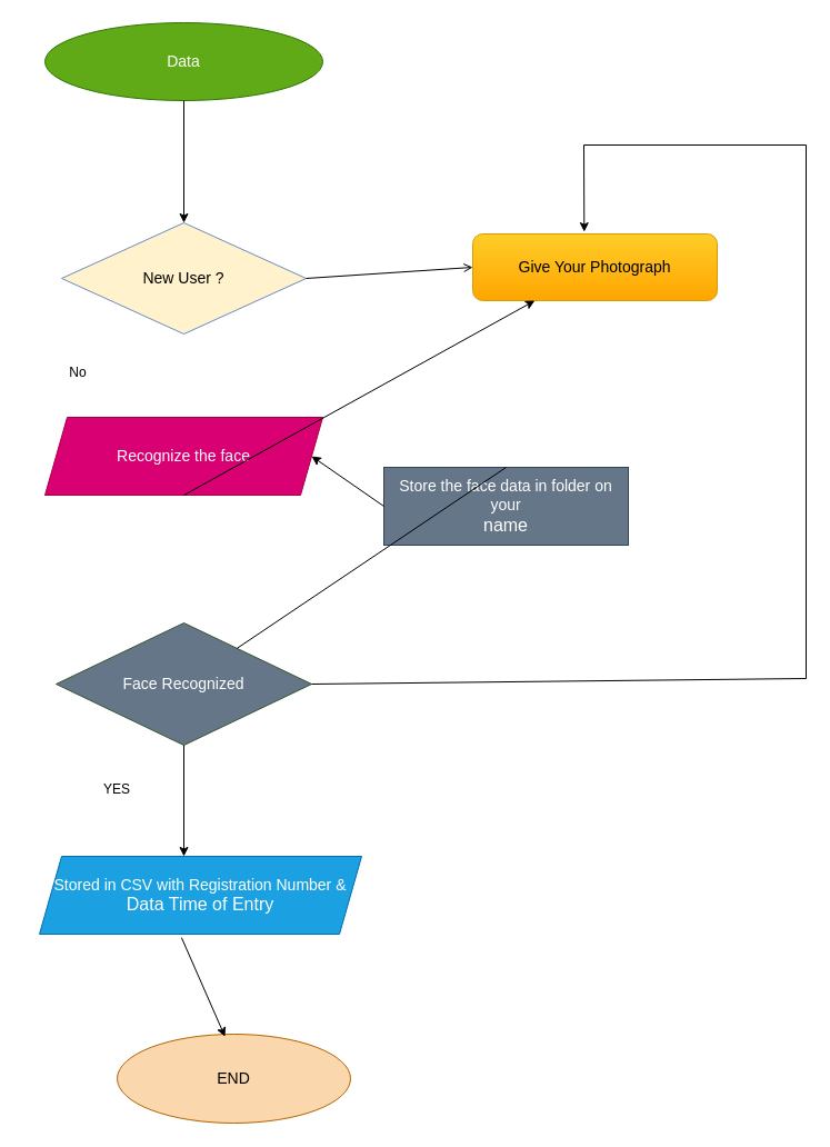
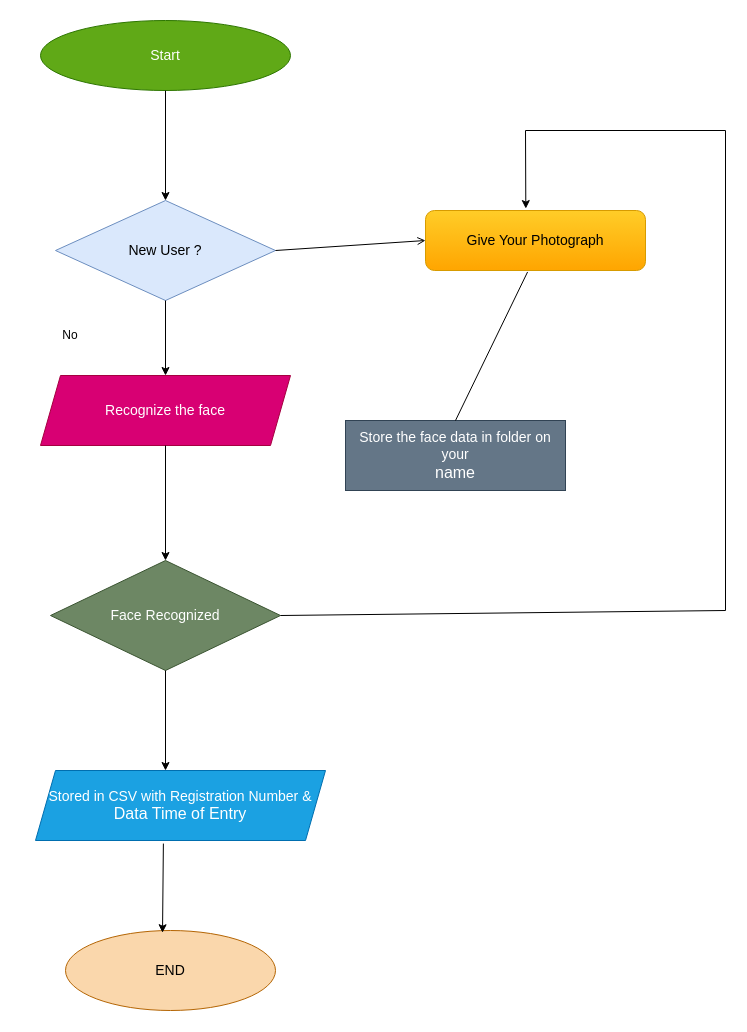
  <mxCell id="0" />
  <mxCell id="1" parent="0" />
- <mxCell id="2" value="&lt;font style=&quot;font-size: 14px;&quot;&gt;Data&lt;/font&gt;" style="ellipse;whiteSpace=wrap;html=1;fillColor=#60a917;strokeColor=#2D7600;fontColor=#ffffff;" vertex="1" parent="1"><mxGeometry x="40" y="20" width="250" height="70" as="geometry" /></mxCell>
- <mxCell id="3" value="&lt;font style=&quot;font-size: 14px;&quot;&gt;New User ?&lt;/font&gt;" style="rhombus;whiteSpace=wrap;html=1;fillColor=#fff2cc;strokeColor=#6c8ebf;" vertex="1" parent="1"><mxGeometry x="55" y="200" width="220" height="100" as="geometry" /></mxCell>
+ <mxCell id="2" value="&lt;font style=&quot;font-size: 14px;&quot;&gt;Start&lt;/font&gt;" style="ellipse;whiteSpace=wrap;html=1;fillColor=#60a917;strokeColor=#2D7600;fontColor=#ffffff;" vertex="1" parent="1"><mxGeometry x="40" y="20" width="250" height="70" as="geometry" /></mxCell>
+ <mxCell id="3" value="&lt;font style=&quot;font-size: 14px;&quot;&gt;New User ?&lt;/font&gt;" style="rhombus;whiteSpace=wrap;html=1;fillColor=#dae8fc;strokeColor=#6c8ebf;" vertex="1" parent="1"><mxGeometry x="55" y="200" width="220" height="100" as="geometry" /></mxCell>
  <mxCell id="4" value="&lt;font style=&quot;font-size: 14px;&quot;&gt;Recognize the face&lt;/font&gt;" style="shape=parallelogram;perimeter=parallelogramPerimeter;whiteSpace=wrap;html=1;fixedSize=1;fillColor=#d80073;fontColor=#ffffff;strokeColor=#A50040;" vertex="1" parent="1"><mxGeometry x="40" y="375" width="250" height="70" as="geometry" /></mxCell>
- <mxCell id="5" value="&lt;font style=&quot;font-size: 14px;&quot;&gt;Face Recognized&lt;/font&gt;" style="rhombus;whiteSpace=wrap;html=1;fillColor=#647687;fontColor=#ffffff;strokeColor=#3A5431;" vertex="1" parent="1"><mxGeometry x="50" y="560" width="230" height="110" as="geometry" /></mxCell>
+ <mxCell id="5" value="&lt;font style=&quot;font-size: 14px;&quot;&gt;Face Recognized&lt;/font&gt;" style="rhombus;whiteSpace=wrap;html=1;fillColor=#6d8764;fontColor=#ffffff;strokeColor=#3A5431;" vertex="1" parent="1"><mxGeometry x="50" y="560" width="230" height="110" as="geometry" /></mxCell>
  <mxCell id="6" value="&lt;font style=&quot;font-size: 14px;&quot;&gt;Stored in CSV with Registration Number &amp;amp;&lt;/font&gt;&lt;div&gt;&lt;font size=&quot;3&quot;&gt;Data Time of Entry&lt;/font&gt;&lt;/div&gt;" style="shape=parallelogram;perimeter=parallelogramPerimeter;whiteSpace=wrap;html=1;fixedSize=1;fillColor=#1ba1e2;strokeColor=#006EAF;fontColor=#ffffff;" vertex="1" parent="1"><mxGeometry x="35" y="770" width="290" height="70" as="geometry" /></mxCell>
- <mxCell id="7" value="&lt;font style=&quot;font-size: 14px;&quot;&gt;END&lt;/font&gt;" style="ellipse;whiteSpace=wrap;html=1;fillColor=#fad7ac;strokeColor=#b46504;" vertex="1" parent="1"><mxGeometry x="105" y="930" width="210" height="80" as="geometry" /></mxCell>
+ <mxCell id="7" value="&lt;font style=&quot;font-size: 14px;&quot;&gt;END&lt;/font&gt;" style="ellipse;whiteSpace=wrap;html=1;fillColor=#fad7ac;strokeColor=#b46504;" vertex="1" parent="1"><mxGeometry x="65" y="930" width="210" height="80" as="geometry" /></mxCell>
  <mxCell id="8" value="&lt;font style=&quot;font-size: 14px;&quot;&gt;Store the face data in folder on your&lt;/font&gt;&lt;div&gt;&lt;font size=&quot;3&quot;&gt;name&lt;/font&gt;&lt;/div&gt;" style="rounded=0;whiteSpace=wrap;html=1;fillColor=#647687;strokeColor=#314354;fontColor=#ffffff;" vertex="1" parent="1"><mxGeometry x="345" y="420" width="220" height="70" as="geometry" /></mxCell>
  <mxCell id="9" value="&lt;font style=&quot;font-size: 14px;&quot;&gt;Give Your Photograph&lt;/font&gt;" style="whiteSpace=wrap;html=1;fillColor=#ffcd28;strokeColor=#d79b00;gradientColor=#ffa500;rounded=1;" vertex="1" parent="1"><mxGeometry x="425" y="210" width="220" height="60" as="geometry" /></mxCell>
  <mxCell id="10" value="" style="endArrow=classic;html=1;rounded=0;exitX=0.5;exitY=1;exitDx=0;exitDy=0;" edge="1" parent="1" source="5"><mxGeometry width="50" height="50" relative="1" as="geometry"><mxPoint x="-75" y="430" as="sourcePoint" /><mxPoint x="165" y="770" as="targetPoint" /></mxGeometry></mxCell>
  <mxCell id="11" value="" style="endArrow=classic;html=1;rounded=0;exitX=0.5;exitY=1;exitDx=0;exitDy=0;entryX=0.5;entryY=0;entryDx=0;entryDy=0;" edge="1" parent="1" source="2" target="3"><mxGeometry width="50" height="50" relative="1" as="geometry"><mxPoint x="105" y="230" as="sourcePoint" /><mxPoint x="155" y="180" as="targetPoint" /></mxGeometry></mxCell>
- <mxCell id="13" value="" style="endArrow=classic;html=1;rounded=0;exitX=0.5;exitY=1;exitDx=0;exitDy=0;" edge="1" parent="1" source="4" target="9"><mxGeometry width="50" height="50" relative="1" as="geometry"><mxPoint x="-75" y="430" as="sourcePoint" /><mxPoint x="-25" y="380" as="targetPoint" /></mxGeometry></mxCell>
+ <mxCell id="12" value="" style="endArrow=classic;html=1;rounded=0;entryX=0.5;entryY=0;entryDx=0;entryDy=0;exitX=0.5;exitY=1;exitDx=0;exitDy=0;" edge="1" parent="1" source="3" target="4"><mxGeometry width="50" height="50" relative="1" as="geometry"><mxPoint x="-75" y="430" as="sourcePoint" /><mxPoint x="-25" y="380" as="targetPoint" /></mxGeometry></mxCell>
+ <mxCell id="13" value="" style="endArrow=classic;html=1;rounded=0;entryX=0.5;entryY=0;entryDx=0;entryDy=0;exitX=0.5;exitY=1;exitDx=0;exitDy=0;" edge="1" parent="1" source="4" target="5"><mxGeometry width="50" height="50" relative="1" as="geometry"><mxPoint x="-75" y="430" as="sourcePoint" /><mxPoint x="-25" y="380" as="targetPoint" /></mxGeometry></mxCell>
  <mxCell id="14" value="" style="endArrow=open;html=1;rounded=0;exitX=1;exitY=0.5;exitDx=0;exitDy=0;entryX=0;entryY=0.5;entryDx=0;entryDy=0;" edge="1" parent="1" source="3" target="9"><mxGeometry width="50" height="50" relative="1" as="geometry"><mxPoint x="415" y="350" as="sourcePoint" /><mxPoint x="465" y="300" as="targetPoint" /></mxGeometry></mxCell>
  <mxCell id="15" value="" style="endArrow=none;html=1;rounded=0;" edge="1" parent="1"><mxGeometry width="50" height="50" relative="1" as="geometry"><mxPoint x="525" y="130" as="sourcePoint" /><mxPoint x="725" y="130" as="targetPoint" /></mxGeometry></mxCell>
  <mxCell id="16" value="" style="endArrow=none;html=1;rounded=0;" edge="1" parent="1"><mxGeometry width="50" height="50" relative="1" as="geometry"><mxPoint x="725" y="610" as="sourcePoint" /><mxPoint x="725" y="130" as="targetPoint" /></mxGeometry></mxCell>
  <mxCell id="17" value="" style="endArrow=classic;html=1;rounded=0;entryX=0.456;entryY=-0.032;entryDx=0;entryDy=0;entryPerimeter=0;" edge="1" parent="1" target="9"><mxGeometry width="50" height="50" relative="1" as="geometry"><mxPoint x="525" y="130" as="sourcePoint" /><mxPoint x="465" y="270" as="targetPoint" /></mxGeometry></mxCell>
  <mxCell id="18" value="" style="endArrow=none;html=1;rounded=0;exitX=1;exitY=0.5;exitDx=0;exitDy=0;" edge="1" parent="1" source="5"><mxGeometry width="50" height="50" relative="1" as="geometry"><mxPoint x="415" y="600" as="sourcePoint" /><mxPoint x="725" y="610" as="targetPoint" /></mxGeometry></mxCell>
- <mxCell id="19" value="" style="endArrow=none;html=1;rounded=0;exitX=0.5;exitY=0;exitDx=0;exitDy=0;" edge="1" parent="1" source="8" target="5"><mxGeometry width="50" height="50" relative="1" as="geometry"><mxPoint x="527" y="380" as="sourcePoint" /><mxPoint x="465" y="310" as="targetPoint" /></mxGeometry></mxCell>
- <mxCell id="20" value="" style="endArrow=classic;html=1;rounded=0;entryX=1;entryY=0.5;entryDx=0;entryDy=0;exitX=0;exitY=0.5;exitDx=0;exitDy=0;" edge="1" parent="1" source="8" target="4"><mxGeometry width="50" height="50" relative="1" as="geometry"><mxPoint x="415" y="360" as="sourcePoint" /><mxPoint x="465" y="310" as="targetPoint" /></mxGeometry></mxCell>
+ <mxCell id="19" value="" style="endArrow=none;html=1;rounded=0;entryX=0.464;entryY=1.024;entryDx=0;entryDy=0;entryPerimeter=0;exitX=0.5;exitY=0;exitDx=0;exitDy=0;" edge="1" parent="1" source="8" target="9"><mxGeometry width="50" height="50" relative="1" as="geometry"><mxPoint x="527" y="380" as="sourcePoint" /><mxPoint x="465" y="310" as="targetPoint" /></mxGeometry></mxCell>
  <mxCell id="21" value="" style="endArrow=classic;html=1;rounded=0;entryX=0.462;entryY=0.028;entryDx=0;entryDy=0;exitX=0.441;exitY=1.044;exitDx=0;exitDy=0;exitPerimeter=0;entryPerimeter=0;" edge="1" parent="1" source="6" target="7"><mxGeometry width="50" height="50" relative="1" as="geometry"><mxPoint x="415" y="860" as="sourcePoint" /><mxPoint x="465" y="810" as="targetPoint" /></mxGeometry></mxCell>
- <mxCell id="22" value="YES" style="text;html=1;align=center;verticalAlign=middle;whiteSpace=wrap;rounded=0;" vertex="1" parent="1"><mxGeometry x="50" y="680" width="110" height="60" as="geometry" /></mxCell>
  <mxCell id="23" value="No" style="text;html=1;align=center;verticalAlign=middle;whiteSpace=wrap;rounded=0;" vertex="1" parent="1"><mxGeometry x="20" y="310" width="100" height="50" as="geometry" /></mxCell>
